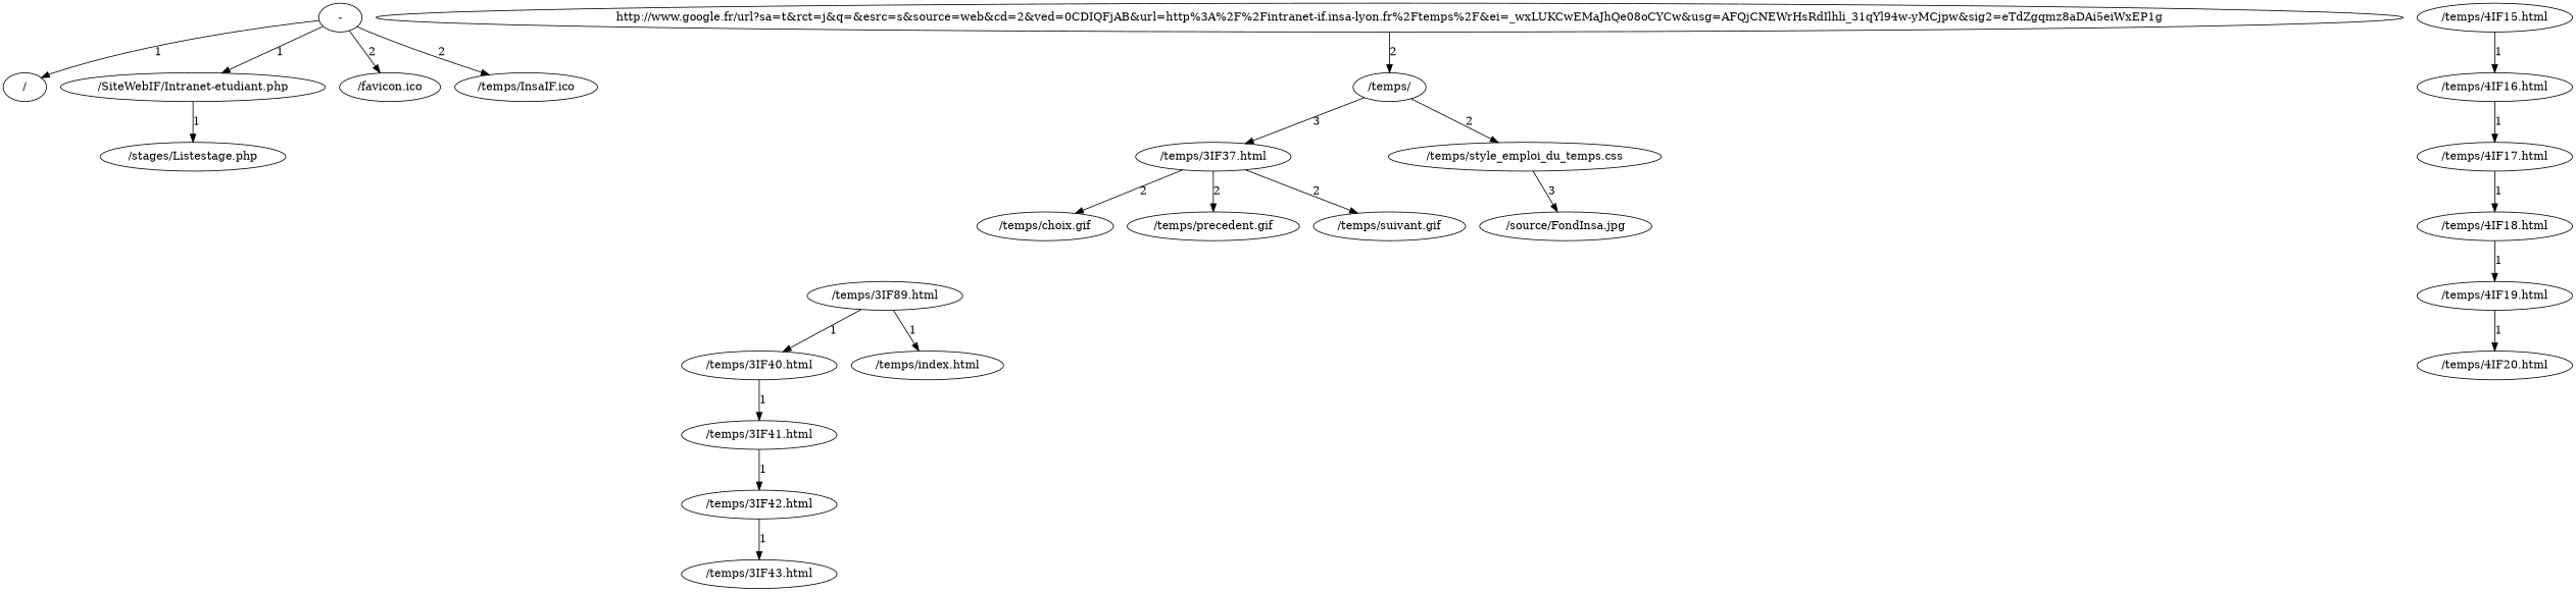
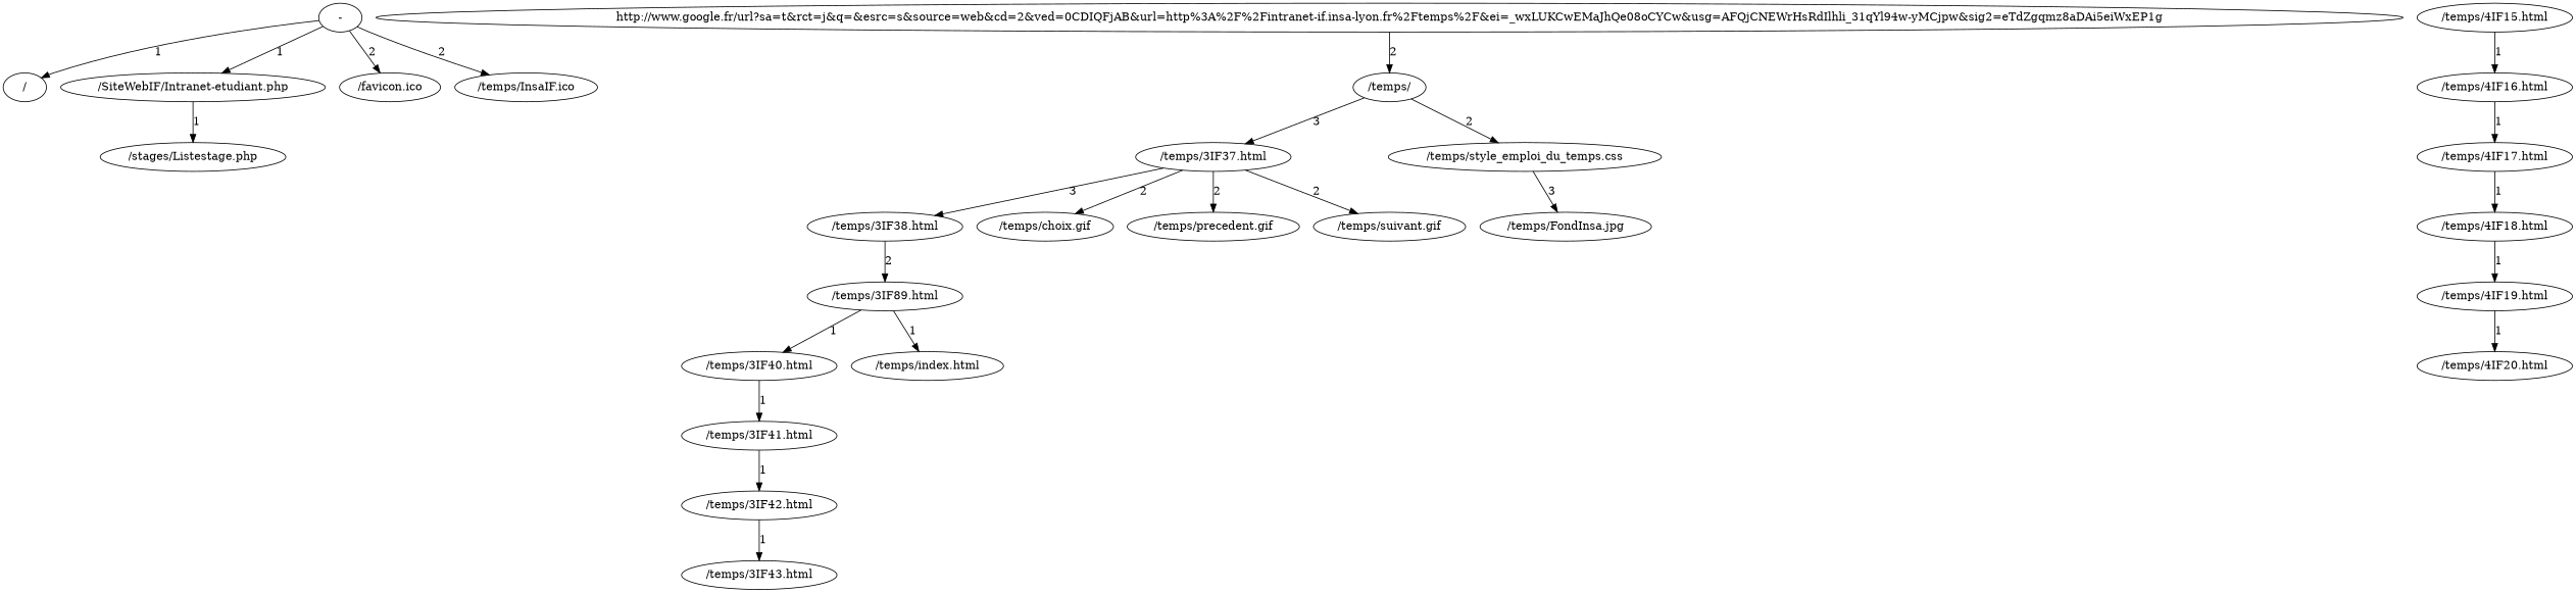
  digraph {
    "-"
    "/"
    "/SiteWebIF/Intranet-etudiant.php"
    "/favicon.ico"
    "/temps/InsaIF.ico"
    "/stages/Listestage.php"
    "http://www.google.fr/url?sa=t&rct=j&q=&esrc=s&source=web&cd=2&ved=0CDIQFjAB&url=http%3A%2F%2Fintranet-if.insa-lyon.fr%2Ftemps%2F&ei=_wxLUKCwEMaJhQe08oCYCw&usg=AFQjCNEWrHsRdIlhli_31qYl94w-yMCjpw&sig2=eTdZgqmz8aDAi5eiWxEP1g"
    "/temps/"
    "/temps/3IF37.html"
    "/temps/style_emploi_du_temps.css"
+   "/temps/3IF38.html"
    "/temps/choix.gif"
    "/temps/precedent.gif"
    "/temps/suivant.gif"
-   "/temps/FondInsa.jpg" [label="/source/FondInsa.jpg"]
+   "/temps/FondInsa.jpg"
    n16 [label="/temps/3IF89.html"]
    "/temps/3IF40.html"
    "/temps/index.html"
    "/temps/3IF41.html"
    "/temps/3IF42.html"
    "/temps/3IF43.html"
    "/temps/4IF15.html"
    "/temps/4IF16.html"
    "/temps/4IF17.html"
    "/temps/4IF18.html"
    "/temps/4IF19.html"
    "/temps/4IF20.html"
    "-" -> "/" [label=1]
    "-" -> "/SiteWebIF/Intranet-etudiant.php" [label=1]
    "-" -> "/favicon.ico" [label=2]
    "-" -> "/temps/InsaIF.ico" [label=2]
    "/SiteWebIF/Intranet-etudiant.php" -> "/stages/Listestage.php" [label=1]
    "http://www.google.fr/url?sa=t&rct=j&q=&esrc=s&source=web&cd=2&ved=0CDIQFjAB&url=http%3A%2F%2Fintranet-if.insa-lyon.fr%2Ftemps%2F&ei=_wxLUKCwEMaJhQe08oCYCw&usg=AFQjCNEWrHsRdIlhli_31qYl94w-yMCjpw&sig2=eTdZgqmz8aDAi5eiWxEP1g" -> "/temps/" [label=2]
    "/temps/" -> "/temps/3IF37.html" [label=3]
    "/temps/" -> "/temps/style_emploi_du_temps.css" [label=2]
+   "/temps/3IF37.html" -> "/temps/3IF38.html" [label=3]
    "/temps/3IF37.html" -> "/temps/choix.gif" [label=2]
    "/temps/3IF37.html" -> "/temps/precedent.gif" [label=2]
    "/temps/3IF37.html" -> "/temps/suivant.gif" [label=2]
    "/temps/style_emploi_du_temps.css" -> "/temps/FondInsa.jpg" [label=3]
+   "/temps/3IF38.html" -> n16 [label=2]
    n16 -> "/temps/3IF40.html" [label=1]
    n16 -> "/temps/index.html" [label=1]
    "/temps/3IF40.html" -> "/temps/3IF41.html" [label=1]
    "/temps/3IF41.html" -> "/temps/3IF42.html" [label=1]
    "/temps/3IF42.html" -> "/temps/3IF43.html" [label=1]
    "/temps/4IF15.html" -> "/temps/4IF16.html" [label=1]
    "/temps/4IF16.html" -> "/temps/4IF17.html" [label=1]
    "/temps/4IF17.html" -> "/temps/4IF18.html" [label=1]
    "/temps/4IF18.html" -> "/temps/4IF19.html" [label=1]
    "/temps/4IF19.html" -> "/temps/4IF20.html" [label=1]
  }
